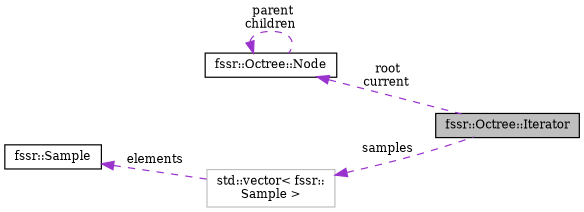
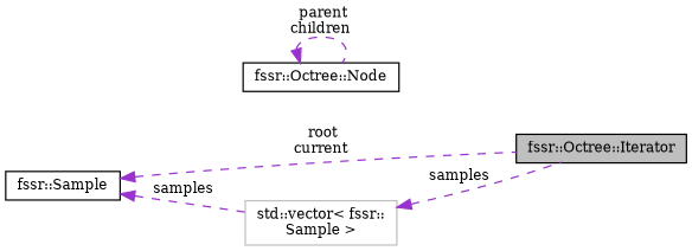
  digraph {
    fontname="DejaVu Serif"
    rankdir=LR
    node [color=black fillcolor=white fontname="DejaVu Serif" fontsize=10 shape=record style=filled]
    edge [color=darkorchid3 dir=back fontname="DejaVu Serif" fontsize=10 labelfontname=FreeSans labelfontsize=10 style=dashed]
    n1 [fillcolor=grey75 fontcolor=black height=0.2 label="fssr::Octree::Iterator" width=0.4]
    n2 [height=0.2 label="fssr::Octree::Node" width=0.4]
    n3 [color=grey75 height=0.2 label="std::vector\< fssr::\lSample \>" width=0.4]
    n4 [height=0.2 label="fssr::Sample" width=0.4]
-   n2 -> n1 [label=" root\ncurrent"]
+   n4 -> n1 [label=" root\ncurrent"]
    n2 -> n2 [label=" parent\nchildren"]
    n3 -> n1 [label=" samples"]
-   n4 -> n3 [label=" elements"]
+   n4 -> n3 [label=" samples"]
  }
